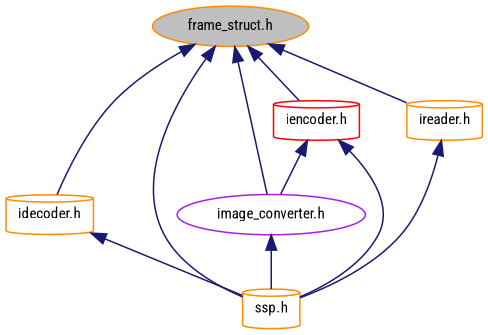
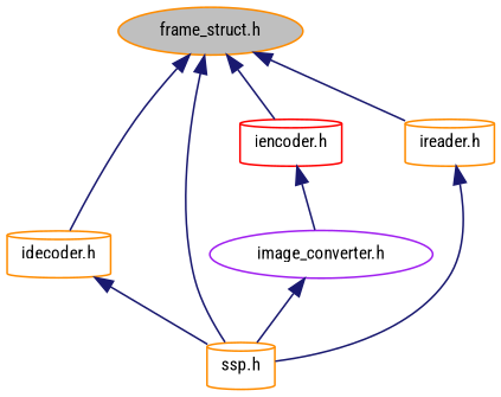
  digraph {
    fontname="Roboto Condensed"
    node [color=darkorange fillcolor=white fontname="Roboto Condensed" fontsize=10 shape=cylinder style=filled]
    edge [color=midnightblue dir=back fontname="Roboto Condensed" fontsize=10 labelfontname=Helvetica labelfontsize=10 style=solid]
    n1 [fillcolor=grey75 fontcolor=black height=0.2 label="frame_struct.h" shape=ellipse width=0.4]
    n2 [height=0.2 label="idecoder.h" width=0.4]
    n3 [height=0.2 label="ssp.h" width=0.4]
    n4 [color=purple height=0.2 label="image_converter.h" shape=ellipse width=0.4]
    n5 [color=red height=0.2 label="iencoder.h" width=0.4]
    n6 [height=0.2 label="ireader.h" width=0.4]
    n1 -> n2
    n1 -> n3
-   n1 -> n4
    n1 -> n5
    n1 -> n6
    n2 -> n3
    n4 -> n3
-   n5 -> n3
    n5 -> n4
    n6 -> n3
  }
